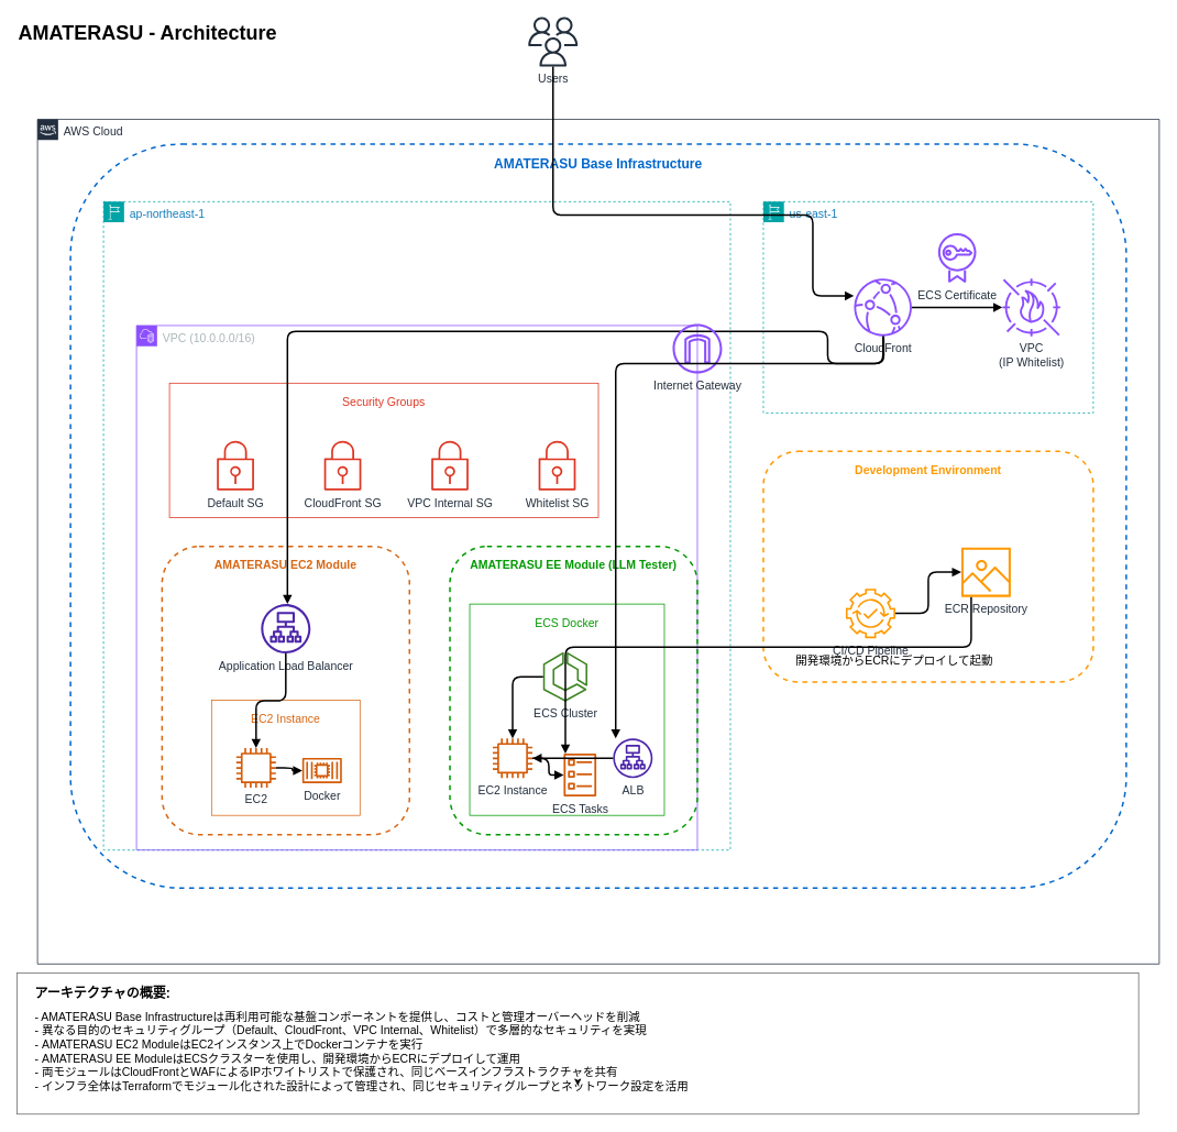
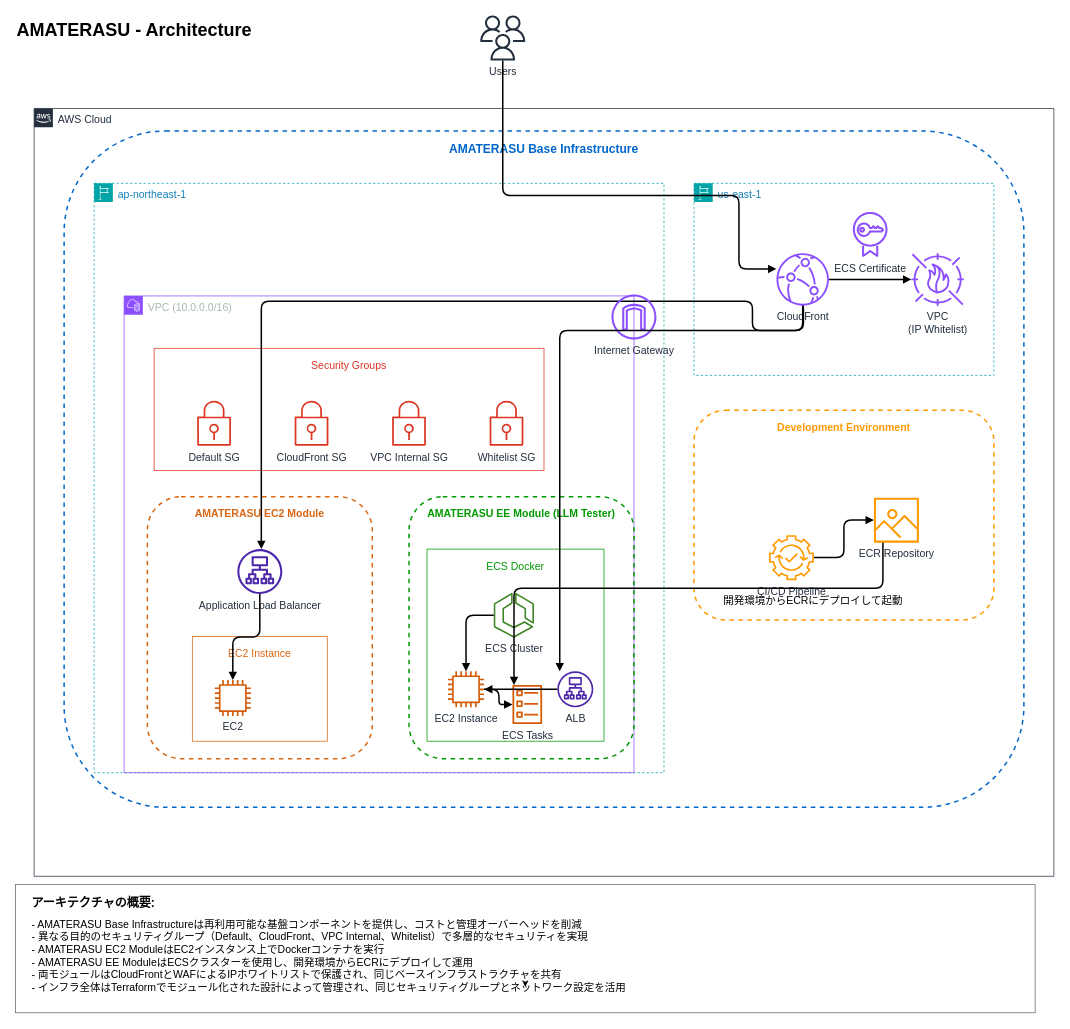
  <mxCell id="0" />
  <mxCell id="1" parent="0" />
  <mxCell id="2" value="" style="group" vertex="1" connectable="0" parent="1"><mxGeometry x="20" y="20" width="1360" height="1330" as="geometry" /></mxCell>
  <mxCell id="3" value="AMATERASU - Architecture" style="text;html=1;strokeColor=none;fillColor=none;align=left;verticalAlign=middle;whiteSpace=wrap;rounded=0;fontSize=24;fontStyle=1;movable=1;resizable=1;rotatable=1;deletable=1;editable=1;locked=0;connectable=1;" vertex="1" parent="2"><mxGeometry width="560" height="40" as="geometry" /></mxCell>
  <mxCell id="4" value="Users" style="sketch=0;outlineConnect=0;fontColor=#232F3E;gradientColor=none;fillColor=#232F3D;strokeColor=none;dashed=0;verticalLabelPosition=bottom;verticalAlign=top;align=center;html=1;fontSize=14;fontStyle=0;aspect=fixed;pointerEvents=1;shape=mxgraph.aws4.users;movable=1;resizable=1;rotatable=1;deletable=1;editable=1;locked=0;connectable=1;" vertex="1" parent="2"><mxGeometry x="620" width="60" height="60" as="geometry" /></mxCell>
  <mxCell id="5" value="AWS Cloud" style="points=[[0,0],[0.25,0],[0.5,0],[0.75,0],[1,0],[1,0.25],[1,0.5],[1,0.75],[1,1],[0.75,1],[0.5,1],[0.25,1],[0,1],[0,0.75],[0,0.5],[0,0.25]];outlineConnect=0;gradientColor=none;html=1;whiteSpace=wrap;fontSize=14;fontStyle=0;container=1;pointerEvents=0;collapsible=0;recursiveResize=0;shape=mxgraph.aws4.group;grIcon=mxgraph.aws4.group_aws_cloud_alt;strokeColor=#232F3E;fillColor=none;verticalAlign=top;align=left;spacingLeft=30;fontColor=#232F3E;dashed=0;movable=1;resizable=1;rotatable=1;deletable=1;editable=1;locked=0;connectable=1;" vertex="1" parent="2"><mxGeometry x="25" y="124" width="1360" height="1024" as="geometry" /></mxCell>
  <mxCell id="6" value="AMATERASU Base Infrastructure" style="rounded=1;whiteSpace=wrap;html=1;fillColor=none;strokeColor=#0066CC;strokeWidth=2;dashed=1;verticalAlign=top;fontStyle=1;fontSize=16;spacing=10;fontColor=#0066CC;movable=1;resizable=1;rotatable=1;deletable=1;editable=1;locked=0;connectable=1;" vertex="1" parent="5"><mxGeometry x="40" y="30" width="1280" height="902" as="geometry" /></mxCell>
  <mxCell id="7" value="us-east-1" style="points=[[0,0],[0.25,0],[0.5,0],[0.75,0],[1,0],[1,0.25],[1,0.5],[1,0.75],[1,1],[0.75,1],[0.5,1],[0.25,1],[0,1],[0,0.75],[0,0.5],[0,0.25]];outlineConnect=0;gradientColor=none;html=1;whiteSpace=wrap;fontSize=14;fontStyle=0;container=1;pointerEvents=0;collapsible=0;recursiveResize=0;shape=mxgraph.aws4.group;grIcon=mxgraph.aws4.group_region;strokeColor=#00A4A6;fillColor=none;verticalAlign=top;align=left;spacingLeft=30;fontColor=#147EBA;dashed=1;movable=1;resizable=1;rotatable=1;deletable=1;editable=1;locked=0;connectable=1;" vertex="1" parent="6"><mxGeometry x="840" y="69.863" width="400" height="256.164" as="geometry" /></mxCell>
  <mxCell id="8" value="&lt;span style=&quot;background-color: light-dark(#ffffff, var(--ge-dark-color, #121212));&quot;&gt;CloudFront&lt;/span&gt;" style="sketch=0;outlineConnect=0;fontColor=#232F3E;gradientColor=none;fillColor=#8C4FFF;strokeColor=none;dashed=0;verticalLabelPosition=bottom;verticalAlign=top;align=center;html=1;fontSize=14;fontStyle=0;aspect=fixed;pointerEvents=1;shape=mxgraph.aws4.cloudfront;movable=1;resizable=1;rotatable=1;deletable=1;editable=1;locked=0;connectable=1;" vertex="1" parent="7"><mxGeometry x="110" y="93.151" width="70" height="70" as="geometry" /></mxCell>
  <mxCell id="9" value="VPC&#10;(IP Whitelist)" style="sketch=0;outlineConnect=0;fontColor=#232F3E;gradientColor=none;fillColor=#8C4FFF;strokeColor=none;dashed=0;verticalLabelPosition=bottom;verticalAlign=top;align=center;html=1;fontSize=14;fontStyle=0;aspect=fixed;pointerEvents=1;shape=mxgraph.aws4.waf;movable=1;resizable=1;rotatable=1;deletable=1;editable=1;locked=0;connectable=1;" vertex="1" parent="7"><mxGeometry x="290" y="93.151" width="70" height="70" as="geometry" /></mxCell>
  <mxCell id="10" value="ap-northeast-1" style="points=[[0,0],[0.25,0],[0.5,0],[0.75,0],[1,0],[1,0.25],[1,0.5],[1,0.75],[1,1],[0.75,1],[0.5,1],[0.25,1],[0,1],[0,0.75],[0,0.5],[0,0.25]];outlineConnect=0;gradientColor=none;html=1;whiteSpace=wrap;fontSize=14;fontStyle=0;container=1;pointerEvents=0;collapsible=0;recursiveResize=0;shape=mxgraph.aws4.group;grIcon=mxgraph.aws4.group_region;strokeColor=#00A4A6;fillColor=none;verticalAlign=top;align=left;spacingLeft=30;fontColor=#147EBA;dashed=1;movable=1;resizable=1;rotatable=1;deletable=1;editable=1;locked=0;connectable=1;" vertex="1" parent="6"><mxGeometry x="40" y="69.863" width="760" height="786" as="geometry" /></mxCell>
  <mxCell id="11" value="VPC (10.0.0.0/16)" style="points=[[0,0],[0.25,0],[0.5,0],[0.75,0],[1,0],[1,0.25],[1,0.5],[1,0.75],[1,1],[0.75,1],[0.5,1],[0.25,1],[0,1],[0,0.75],[0,0.5],[0,0.25]];outlineConnect=0;gradientColor=none;html=1;whiteSpace=wrap;fontSize=14;fontStyle=0;container=1;pointerEvents=0;collapsible=0;recursiveResize=0;shape=mxgraph.aws4.group;grIcon=mxgraph.aws4.group_vpc2;strokeColor=#8C4FFF;fillColor=none;verticalAlign=top;align=left;spacingLeft=30;fontColor=#AAB7B8;dashed=0;movable=1;resizable=1;rotatable=1;deletable=1;editable=1;locked=0;connectable=1;" vertex="1" parent="10"><mxGeometry x="40" y="150.13" width="680" height="635.87" as="geometry" /></mxCell>
  <mxCell id="12" value="Security Groups" style="fillColor=none;strokeColor=#DD3522;verticalAlign=top;fontStyle=0;fontColor=#DD3522;whiteSpace=wrap;html=1;fontSize=14;spacing=10;movable=1;resizable=1;rotatable=1;deletable=1;editable=1;locked=0;connectable=1;" vertex="1" parent="11"><mxGeometry x="40" y="69.863" width="520" height="163.014" as="geometry" /></mxCell>
  <mxCell id="13" value="Default SG" style="sketch=0;outlineConnect=0;fontColor=#232F3E;gradientColor=none;fillColor=#DD3522;strokeColor=none;dashed=0;verticalLabelPosition=bottom;verticalAlign=top;align=center;html=1;fontSize=14;fontStyle=0;aspect=fixed;pointerEvents=1;shape=mxgraph.aws4.security_group;movable=1;resizable=1;rotatable=1;deletable=1;editable=1;locked=0;connectable=1;" vertex="1" parent="12"><mxGeometry x="50" y="69.863" width="60" height="60" as="geometry" /></mxCell>
  <mxCell id="14" value="CloudFront SG" style="sketch=0;outlineConnect=0;fontColor=#232F3E;gradientColor=none;fillColor=#DD3522;strokeColor=none;dashed=0;verticalLabelPosition=bottom;verticalAlign=top;align=center;html=1;fontSize=14;fontStyle=0;aspect=fixed;pointerEvents=1;shape=mxgraph.aws4.security_group;movable=1;resizable=1;rotatable=1;deletable=1;editable=1;locked=0;connectable=1;" vertex="1" parent="12"><mxGeometry x="180" y="69.863" width="60" height="60" as="geometry" /></mxCell>
  <mxCell id="15" value="VPC Internal SG" style="sketch=0;outlineConnect=0;fontColor=#232F3E;gradientColor=none;fillColor=#DD3522;strokeColor=none;dashed=0;verticalLabelPosition=bottom;verticalAlign=top;align=center;html=1;fontSize=14;fontStyle=0;aspect=fixed;pointerEvents=1;shape=mxgraph.aws4.security_group;movable=1;resizable=1;rotatable=1;deletable=1;editable=1;locked=0;connectable=1;" vertex="1" parent="12"><mxGeometry x="310" y="69.863" width="60" height="60" as="geometry" /></mxCell>
  <mxCell id="16" value="Whitelist SG" style="sketch=0;outlineConnect=0;fontColor=#232F3E;gradientColor=none;fillColor=#DD3522;strokeColor=none;dashed=0;verticalLabelPosition=bottom;verticalAlign=top;align=center;html=1;fontSize=14;fontStyle=0;aspect=fixed;pointerEvents=1;shape=mxgraph.aws4.security_group;movable=1;resizable=1;rotatable=1;deletable=1;editable=1;locked=0;connectable=1;" vertex="1" parent="12"><mxGeometry x="440" y="69.863" width="60" height="60" as="geometry" /></mxCell>
  <mxCell id="17" value="AMATERASU EE Module (LLM Tester)" style="rounded=1;whiteSpace=wrap;html=1;fillColor=none;strokeColor=#009900;strokeWidth=2;dashed=1;verticalAlign=top;fontStyle=1;fontSize=14;spacing=10;fontColor=#009900;movable=1;resizable=1;rotatable=1;deletable=1;editable=1;locked=0;connectable=1;" vertex="1" parent="11"><mxGeometry x="380" y="267.808" width="300" height="349.315" as="geometry" /></mxCell>
  <mxCell id="18" value="ECS Docker" style="fillColor=none;strokeColor=#009900;verticalAlign=top;fontStyle=0;fontColor=#009900;whiteSpace=wrap;html=1;fontSize=14;spacing=10;movable=1;resizable=1;rotatable=1;deletable=1;editable=1;locked=0;connectable=1;" vertex="1" parent="17"><mxGeometry x="24" y="69.86" width="236" height="256.16" as="geometry" /></mxCell>
  <mxCell id="19" value="ECS Cluster" style="sketch=0;outlineConnect=0;fontColor=#232F3E;gradientColor=none;fillColor=#3F8624;strokeColor=none;dashed=0;verticalLabelPosition=bottom;verticalAlign=top;align=center;html=1;fontSize=14;fontStyle=0;aspect=fixed;pointerEvents=1;shape=mxgraph.aws4.ecs;movable=1;resizable=1;rotatable=1;deletable=1;editable=1;locked=0;connectable=1;" vertex="1" parent="18"><mxGeometry x="85.818" y="58.218" width="59.999" height="59.999" as="geometry" /></mxCell>
  <mxCell id="20" value="EC2 Instance" style="sketch=0;outlineConnect=0;fontColor=#232F3E;gradientColor=none;fillColor=#D45B07;strokeColor=none;dashed=0;verticalLabelPosition=bottom;verticalAlign=top;align=center;html=1;fontSize=14;fontStyle=0;aspect=fixed;pointerEvents=1;shape=mxgraph.aws4.instance2;movable=1;resizable=1;rotatable=1;deletable=1;editable=1;locked=0;connectable=1;" vertex="1" parent="18"><mxGeometry x="28.003" y="163.011" width="47.999" height="47.999" as="geometry" /></mxCell>
  <mxCell id="21" value="ALB" style="sketch=0;outlineConnect=0;fontColor=#232F3E;gradientColor=none;fillColor=#4D27AA;strokeColor=none;dashed=0;verticalLabelPosition=bottom;verticalAlign=top;align=center;html=1;fontSize=14;fontStyle=0;aspect=fixed;pointerEvents=1;shape=mxgraph.aws4.application_load_balancer;movable=1;resizable=1;rotatable=1;deletable=1;editable=1;locked=0;connectable=1;" vertex="1" parent="18"><mxGeometry x="173.782" y="163.011" width="47.999" height="47.999" as="geometry" /></mxCell>
  <mxCell id="22" value="ECS Tasks" style="sketch=0;outlineConnect=0;fontColor=#232F3E;gradientColor=none;fillColor=#D45B07;strokeColor=none;dashed=0;verticalLabelPosition=bottom;verticalAlign=top;align=center;html=1;fontSize=14;fontStyle=0;aspect=fixed;pointerEvents=1;shape=mxgraph.aws4.ecs_task;movable=1;resizable=1;rotatable=1;deletable=1;editable=1;locked=0;connectable=1;" vertex="1" parent="18"><mxGeometry x="113.709" y="181.331" width="39.999" height="51.999" as="geometry" /></mxCell>
  <mxCell id="23" value="AMATERASU EC2 Module" style="rounded=1;whiteSpace=wrap;html=1;fillColor=none;strokeColor=#D86613;strokeWidth=2;dashed=1;verticalAlign=top;fontStyle=1;fontSize=14;spacing=10;fontColor=#D86613;movable=1;resizable=1;rotatable=1;deletable=1;editable=1;locked=0;connectable=1;" vertex="1" parent="11"><mxGeometry x="31" y="267.808" width="300" height="349.315" as="geometry" /></mxCell>
  <mxCell id="24" value="Application Load Balancer" style="sketch=0;outlineConnect=0;fontColor=#232F3E;gradientColor=none;fillColor=#4D27AA;strokeColor=none;dashed=0;verticalLabelPosition=bottom;verticalAlign=top;align=center;html=1;fontSize=14;fontStyle=0;aspect=fixed;pointerEvents=1;shape=mxgraph.aws4.application_load_balancer;movable=1;resizable=1;rotatable=1;deletable=1;editable=1;locked=0;connectable=1;" vertex="1" parent="23"><mxGeometry x="120" y="69.863" width="60" height="60" as="geometry" /></mxCell>
  <mxCell id="25" value="EC2 Instance" style="fillColor=none;strokeColor=#D86613;verticalAlign=top;fontStyle=0;fontColor=#D86613;whiteSpace=wrap;html=1;fontSize=14;spacing=10;movable=1;resizable=1;rotatable=1;deletable=1;editable=1;locked=0;connectable=1;" vertex="1" parent="23"><mxGeometry x="60" y="186.301" width="180" height="139.726" as="geometry" /></mxCell>
  <mxCell id="26" value="EC2" style="sketch=0;outlineConnect=0;fontColor=#232F3E;gradientColor=none;fillColor=#D45B07;strokeColor=none;dashed=0;verticalLabelPosition=bottom;verticalAlign=top;align=center;html=1;fontSize=14;fontStyle=0;aspect=fixed;pointerEvents=1;shape=mxgraph.aws4.instance2;movable=1;resizable=1;rotatable=1;deletable=1;editable=1;locked=0;connectable=1;" vertex="1" parent="25"><mxGeometry x="30" y="58.219" width="48" height="48" as="geometry" /></mxCell>
- <mxCell id="27" value="Docker" style="sketch=0;outlineConnect=0;fontColor=#232F3E;gradientColor=none;fillColor=#D45B07;strokeColor=none;dashed=0;verticalLabelPosition=bottom;verticalAlign=top;align=center;html=1;fontSize=14;fontStyle=0;aspect=fixed;pointerEvents=1;shape=mxgraph.aws4.container_2;movable=1;resizable=1;rotatable=1;deletable=1;editable=1;locked=0;connectable=1;" vertex="1" parent="25"><mxGeometry x="110" y="69.863" width="48" height="31" as="geometry" /></mxCell>
- <mxCell id="28" style="rounded=1;orthogonalLoop=1;jettySize=auto;html=1;edgeStyle=orthogonalEdgeStyle;strokeWidth=2;endArrow=block;endFill=1;fontSize=12;movable=1;resizable=1;rotatable=1;deletable=1;editable=1;locked=0;connectable=1;" edge="1" parent="25" source="26" target="27"><mxGeometry relative="1" as="geometry" /></mxCell>
  <mxCell id="29" style="rounded=1;orthogonalLoop=1;jettySize=auto;html=1;edgeStyle=orthogonalEdgeStyle;strokeWidth=2;endArrow=block;endFill=1;fontSize=12;movable=1;resizable=1;rotatable=1;deletable=1;editable=1;locked=0;connectable=1;" edge="1" parent="23" source="24" target="26"><mxGeometry relative="1" as="geometry" /></mxCell>
  <mxCell id="30" value="Development Environment" style="rounded=1;whiteSpace=wrap;html=1;fillColor=none;strokeColor=#FF9900;strokeWidth=2;dashed=1;verticalAlign=top;fontStyle=1;fontSize=14;spacing=10;fontColor=#FF9900;movable=1;resizable=1;rotatable=1;deletable=1;editable=1;locked=0;connectable=1;" vertex="1" parent="6"><mxGeometry x="840" y="372.603" width="400" height="279.452" as="geometry" /></mxCell>
  <mxCell id="31" value="CI/CD Pipeline" style="sketch=0;outlineConnect=0;fontColor=#232F3E;gradientColor=none;fillColor=#FF9900;strokeColor=none;dashed=0;verticalLabelPosition=bottom;verticalAlign=top;align=center;html=1;fontSize=14;fontStyle=0;aspect=fixed;pointerEvents=1;shape=mxgraph.aws4.devops_guru;movable=1;resizable=1;rotatable=1;deletable=1;editable=1;locked=0;connectable=1;" vertex="1" parent="30"><mxGeometry x="100" y="166.438" width="60" height="60" as="geometry" /></mxCell>
  <mxCell id="32" value="ECR Repository" style="sketch=0;outlineConnect=0;fontColor=#232F3E;gradientColor=none;fillColor=#FF9900;strokeColor=none;dashed=0;verticalLabelPosition=bottom;verticalAlign=top;align=center;html=1;fontSize=14;fontStyle=0;aspect=fixed;pointerEvents=1;shape=mxgraph.aws4.container_registry_image;movable=1;resizable=1;rotatable=1;deletable=1;editable=1;locked=0;connectable=1;" vertex="1" parent="30"><mxGeometry x="240" y="116.438" width="60" height="60" as="geometry" /></mxCell>
  <mxCell id="33" value="開発環境からECRにデプロイして起動" style="text;html=1;strokeColor=none;fillColor=none;align=center;verticalAlign=middle;whiteSpace=wrap;rounded=0;fontSize=14;movable=1;resizable=1;rotatable=1;deletable=1;editable=1;locked=0;connectable=1;" vertex="1" parent="30"><mxGeometry x="29" y="239.397" width="260" height="30" as="geometry" /></mxCell>
  <mxCell id="34" value="ECS Certificate" style="sketch=0;outlineConnect=0;fontColor=#232F3E;gradientColor=none;fillColor=#8C4FFF;strokeColor=none;dashed=0;verticalLabelPosition=bottom;verticalAlign=top;align=center;html=1;fontSize=14;fontStyle=0;aspect=fixed;pointerEvents=1;shape=mxgraph.aws4.certificate_manager;movable=1;resizable=1;rotatable=1;deletable=1;editable=1;locked=0;connectable=1;" vertex="1" parent="6"><mxGeometry x="1045" y="107.996" width="60" height="60" as="geometry" /></mxCell>
  <mxCell id="35" style="rounded=1;orthogonalLoop=1;jettySize=auto;html=1;edgeStyle=orthogonalEdgeStyle;strokeWidth=2;endArrow=block;endFill=1;exitX=0.5;exitY=1;exitDx=0;exitDy=0;fontSize=12;movable=1;resizable=1;rotatable=1;deletable=1;editable=1;locked=0;connectable=1;" edge="1" parent="6" source="8" target="24"><mxGeometry relative="1" as="geometry"><Array as="points"><mxPoint x="985" y="266" /><mxPoint x="918" y="266" /><mxPoint x="918" y="227" /><mxPoint x="263" y="227" /></Array></mxGeometry></mxCell>
  <mxCell id="36" value="Internet Gateway" style="sketch=0;outlineConnect=0;fontColor=#232F3E;gradientColor=none;fillColor=#8C4FFF;strokeColor=none;dashed=0;verticalLabelPosition=bottom;verticalAlign=top;align=center;html=1;fontSize=14;fontStyle=0;aspect=fixed;pointerEvents=1;shape=mxgraph.aws4.internet_gateway;movable=1;resizable=1;rotatable=1;deletable=1;editable=1;locked=0;connectable=1;" vertex="1" parent="6"><mxGeometry x="730" y="217.996" width="60" height="60" as="geometry" /></mxCell>
  <mxCell id="37" style="rounded=1;orthogonalLoop=1;jettySize=auto;html=1;edgeStyle=orthogonalEdgeStyle;strokeWidth=2;endArrow=block;endFill=1;fontSize=12;movable=1;resizable=1;rotatable=1;deletable=1;editable=1;locked=0;connectable=1;" edge="1" parent="2" source="4" target="8"><mxGeometry relative="1" as="geometry"><Array as="points"><mxPoint x="650" y="240" /><mxPoint x="965" y="240" /><mxPoint x="965" y="338" /></Array></mxGeometry></mxCell>
  <mxCell id="38" style="rounded=1;orthogonalLoop=1;jettySize=auto;html=1;edgeStyle=orthogonalEdgeStyle;strokeWidth=2;endArrow=block;endFill=1;fontSize=12;movable=1;resizable=1;rotatable=1;deletable=1;editable=1;locked=0;connectable=1;" edge="1" parent="2" source="8" target="9"><mxGeometry relative="1" as="geometry" /></mxCell>
  <mxCell id="39" style="rounded=1;orthogonalLoop=1;jettySize=auto;html=1;edgeStyle=orthogonalEdgeStyle;strokeWidth=2;endArrow=block;endFill=1;exitX=0.5;exitY=1;exitDx=0;exitDy=0;fontSize=12;movable=1;resizable=1;rotatable=1;deletable=1;editable=1;locked=0;connectable=1;" edge="1" parent="2" source="8" target="21"><mxGeometry relative="1" as="geometry"><Array as="points"><mxPoint x="1051" y="387" /><mxPoint x="1051" y="420" /><mxPoint x="726" y="420" /></Array></mxGeometry></mxCell>
  <mxCell id="40" style="rounded=1;orthogonalLoop=1;jettySize=auto;html=1;edgeStyle=orthogonalEdgeStyle;strokeWidth=2;endArrow=block;endFill=1;fontSize=12;movable=1;resizable=1;rotatable=1;deletable=1;editable=1;locked=0;connectable=1;" edge="1" parent="2" source="21" target="20"><mxGeometry relative="1" as="geometry" /></mxCell>
  <mxCell id="41" style="rounded=1;orthogonalLoop=1;jettySize=auto;html=1;edgeStyle=orthogonalEdgeStyle;strokeWidth=2;endArrow=block;endFill=1;fontSize=12;movable=1;resizable=1;rotatable=1;deletable=1;editable=1;locked=0;connectable=1;" edge="1" parent="2" source="20" target="22"><mxGeometry relative="1" as="geometry" /></mxCell>
  <mxCell id="42" style="rounded=1;orthogonalLoop=1;jettySize=auto;html=1;edgeStyle=orthogonalEdgeStyle;strokeWidth=2;endArrow=block;endFill=1;fontSize=12;movable=1;resizable=1;rotatable=1;deletable=1;editable=1;locked=0;connectable=1;" edge="1" parent="2" source="19" target="20"><mxGeometry relative="1" as="geometry" /></mxCell>
  <mxCell id="43" style="rounded=1;orthogonalLoop=1;jettySize=auto;html=1;edgeStyle=orthogonalEdgeStyle;strokeWidth=2;endArrow=block;endFill=1;fontSize=12;movable=1;resizable=1;rotatable=1;deletable=1;editable=1;locked=0;connectable=1;" edge="1" parent="2" source="31" target="32"><mxGeometry relative="1" as="geometry" /></mxCell>
  <mxCell id="44" style="rounded=1;orthogonalLoop=1;jettySize=auto;html=1;edgeStyle=orthogonalEdgeStyle;strokeWidth=2;endArrow=block;endFill=1;fontSize=12;movable=1;resizable=1;rotatable=1;deletable=1;editable=1;locked=0;connectable=1;" edge="1" parent="2" source="32" target="22"><mxGeometry relative="1" as="geometry"><Array as="points"><mxPoint x="1157" y="764" /><mxPoint x="665" y="764" /></Array></mxGeometry></mxCell>
  <mxCell id="45" value="" style="rounded=0;whiteSpace=wrap;html=1;fillColor=none;strokeColor=#666666;fontSize=12;movable=1;resizable=1;rotatable=1;deletable=1;editable=1;locked=0;connectable=1;" vertex="1" parent="2"><mxGeometry y="1159" width="1360" height="171" as="geometry" /></mxCell>
  <mxCell id="46" value="アーキテクチャの概要:" style="text;html=1;strokeColor=none;fillColor=none;align=left;verticalAlign=middle;whiteSpace=wrap;rounded=0;fontSize=16;fontStyle=1;movable=1;resizable=1;rotatable=1;deletable=1;editable=1;locked=0;connectable=1;" vertex="1" parent="2"><mxGeometry x="20" y="1169" width="180" height="30" as="geometry" /></mxCell>
  <mxCell id="47" style="edgeStyle=none;html=1;" edge="1" parent="2" source="48"><mxGeometry relative="1" as="geometry"><mxPoint x="680" y="1295.588" as="targetPoint" /></mxGeometry></mxCell>
  <mxCell id="48" value="- AMATERASU Base Infrastructureは再利用可能な基盤コンポーネントを提供し、コストと管理オーバーヘッドを削減&lt;br&gt;- 異なる目的のセキュリティグループ（Default、CloudFront、VPC Internal、Whitelist）で多層的なセキュリティを実現&lt;br&gt;- AMATERASU EC2 ModuleはEC2インスタンス上でDockerコンテナを実行&lt;br&gt;- AMATERASU EE ModuleはECSクラスターを使用し、開発環境からECRにデプロイして運用&lt;br&gt;- 両モジュールはCloudFrontとWAFによるIPホワイトリストで保護され、同じベースインフラストラクチャを共有&lt;br&gt;- インフラ全体はTerraformでモジュール化された設計によって管理され、同じセキュリティグループとネットワーク設定を活用" style="text;html=1;strokeColor=none;fillColor=none;align=left;verticalAlign=middle;whiteSpace=wrap;rounded=0;fontSize=14;movable=1;resizable=1;rotatable=1;deletable=1;editable=1;locked=0;connectable=1;" vertex="1" parent="2"><mxGeometry x="20" y="1219" width="1320" height="70" as="geometry" /></mxCell>
